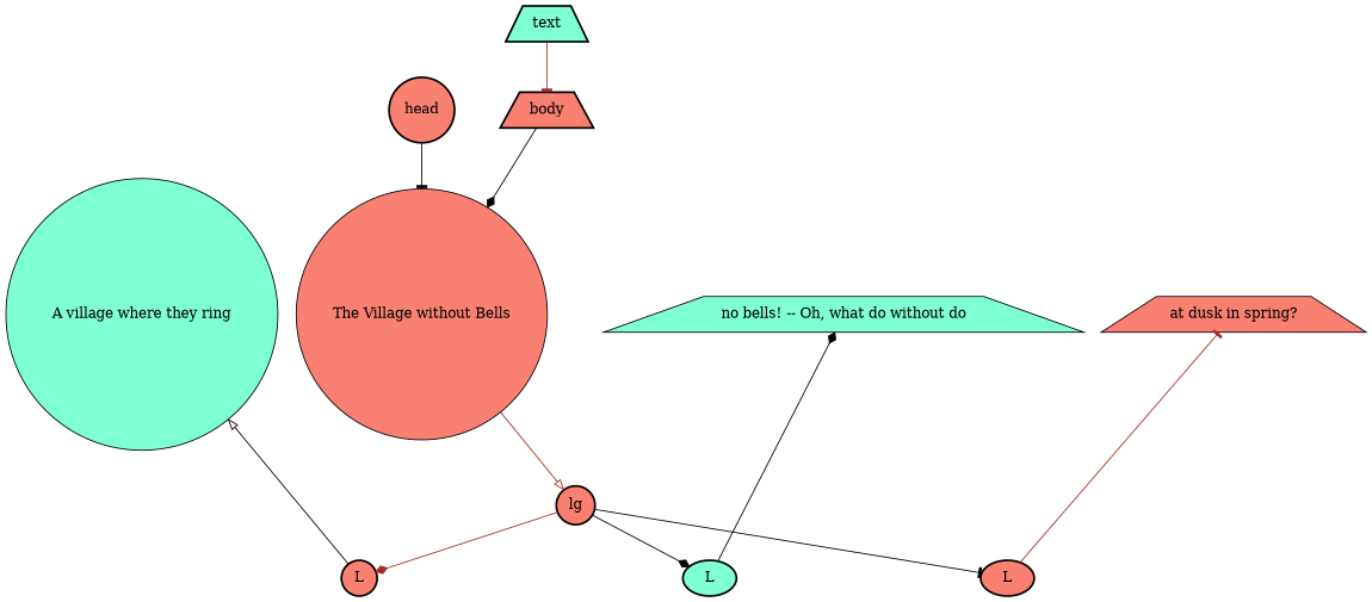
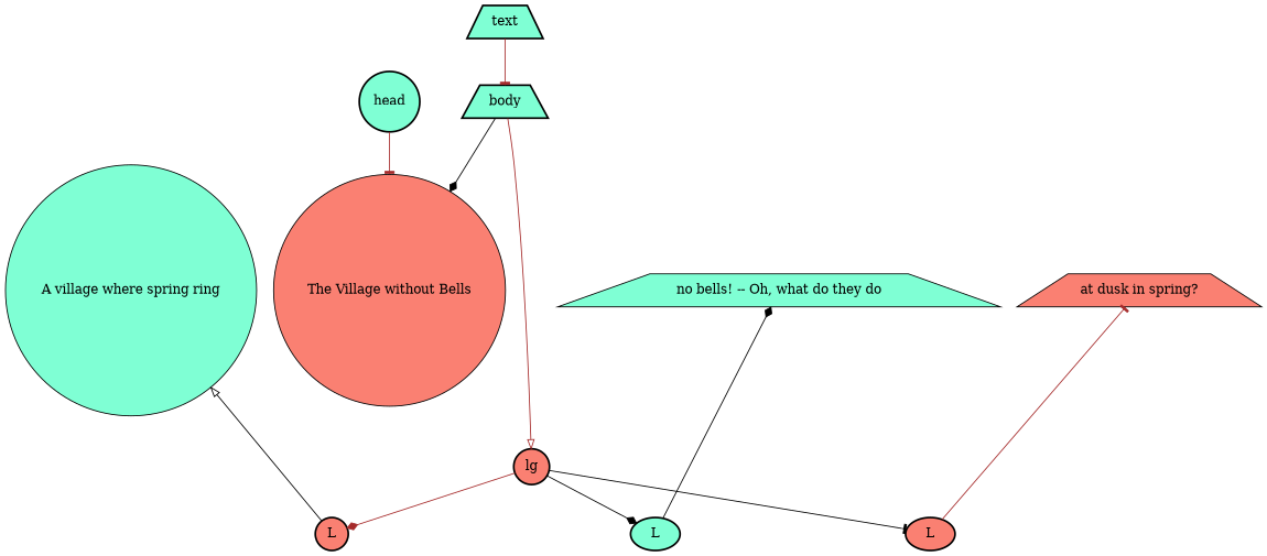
  digraph {
    node [color=black fillcolor=salmon fontcolor=black ordering=out shape=circle style="bold,filled"]
    edge [arrowhead=tee color=brown]
    text [fillcolor=aquamarine shape=trapezium]
    n2 [label=L]
    n3 [fillcolor=aquamarine label=L shape=ellipse]
    n4 [label=L shape=ellipse]
    n5 [label="The Village without Bells" style="solid,filled"]
-   n6 [fillcolor=aquamarine label="A village where they ring" style="solid,filled"]
-   n7 [fillcolor=aquamarine label="no bells! -- Oh, what do without do" shape=trapezium style="solid,filled"]
+   n6 [fillcolor=aquamarine label="A village where spring ring" style="solid,filled"]
+   n7 [fillcolor=aquamarine label="no bells! -- Oh, what do they do" shape=trapezium style="solid,filled"]
    n8 [label="at dusk in spring?" shape=trapezium style="solid,filled"]
-   body [shape=trapezium]
+   body [fillcolor=aquamarine shape=trapezium]
    lg
-   head
+   head [fillcolor=aquamarine]
    subgraph sub_1 {
      rank=same
      text
    }
    subgraph sub_2 {
      rank=same
      n2
      n3
      n4
    }
    subgraph sub_3 {
      rank=same
      n5
      n6
      n7
      n8
    }
    text -> body
    n2 -> n6 [arrowhead=onormal color=black]
    n3 -> n7 [arrowhead=diamond color=black]
    n4 -> n8
    body -> n5 [arrowhead=diamond color=black]
-   n5 -> lg [arrowhead=onormal]
+   body -> lg [arrowhead=onormal]
    lg -> n2 [arrowhead=diamond]
    lg -> n3 [arrowhead=diamond color=black]
    lg -> n4 [color=black]
-   head -> n5 [color=black]
+   head -> n5
  }
